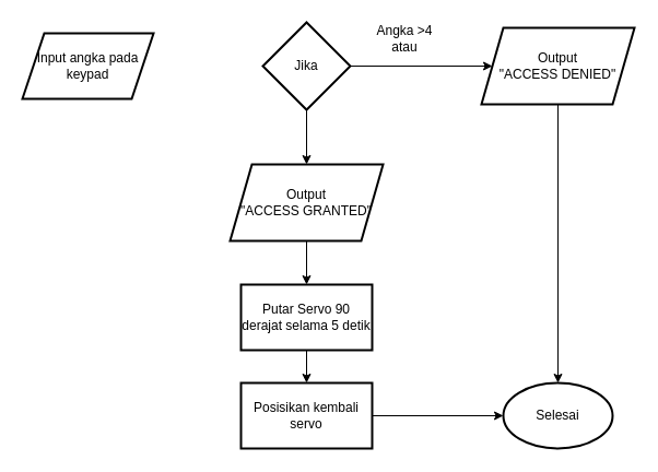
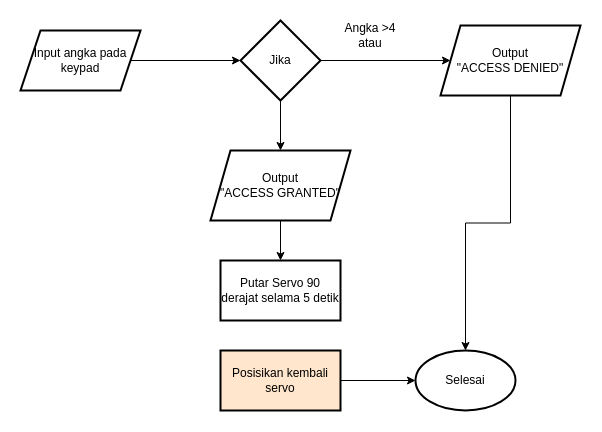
  <mxCell id="0" />
  <mxCell id="1" parent="0" />
+ <mxCell id="2" value="" style="edgeStyle=orthogonalEdgeStyle;rounded=0;orthogonalLoop=1;jettySize=auto;html=1;" edge="1" parent="1" source="3" target="6"><mxGeometry relative="1" as="geometry" /></mxCell>
  <mxCell id="3" value="Input angka pada&lt;br&gt;keypad" style="shape=parallelogram;perimeter=parallelogramPerimeter;whiteSpace=wrap;html=1;fixedSize=1;strokeWidth=2;" vertex="1" parent="1"><mxGeometry x="20" y="30" width="120" height="60" as="geometry" /></mxCell>
  <mxCell id="4" value="" style="edgeStyle=orthogonalEdgeStyle;rounded=0;orthogonalLoop=1;jettySize=auto;html=1;" edge="1" parent="1" source="6" target="7"><mxGeometry relative="1" as="geometry" /></mxCell>
  <mxCell id="5" value="" style="edgeStyle=orthogonalEdgeStyle;rounded=0;orthogonalLoop=1;jettySize=auto;html=1;" edge="1" parent="1" source="6" target="10"><mxGeometry relative="1" as="geometry" /></mxCell>
  <mxCell id="6" value="Jika" style="rhombus;whiteSpace=wrap;html=1;strokeWidth=2;" vertex="1" parent="1"><mxGeometry x="240" y="20" width="80" height="80" as="geometry" /></mxCell>
  <mxCell id="7" value="Output&lt;br&gt;&quot;ACCESS DENIED&quot;" style="shape=parallelogram;perimeter=parallelogramPerimeter;whiteSpace=wrap;html=1;fixedSize=1;strokeWidth=2;" vertex="1" parent="1"><mxGeometry x="440" y="25" width="140" height="70" as="geometry" /></mxCell>
  <mxCell id="8" value="Angka &amp;gt;4&lt;br&gt;atau&lt;span style=&quot;color: rgba(0, 0, 0, 0); font-family: monospace; font-size: 0px; text-align: start; text-wrap-mode: nowrap;&quot;&gt;%3CmxGraphModel%3E%3Croot%3E%3CmxCell%20id%3D%220%22%2F%3E%3CmxCell%20id%3D%221%22%20parent%3D%220%22%2F%3E%3CmxCell%20id%3D%222%22%20value%3D%22Angka%20%26amp%3Bgt%3B4%26lt%3Bbr%26gt%3Batau%26lt%3Bdiv%26gt%3B%26lt%3Bbr%2F%26gt%3B%26lt%3B%2Fdiv%26gt%3B%22%20style%3D%22text%3Bhtml%3D1%3Balign%3Dcenter%3BverticalAlign%3Dmiddle%3BwhiteSpace%3Dwrap%3Brounded%3D0%3B%22%20vertex%3D%221%22%20parent%3D%221%22%3E%3CmxGeometry%20x%3D%22330%22%20y%3D%22100%22%20width%3D%2260%22%20height%3D%2230%22%20as%3D%22geometry%22%2F%3E%3C%2FmxCell%3E%3C%2Froot%3E%3C%2FmxGraphModel%3E&lt;/span&gt;" style="text;html=1;align=center;verticalAlign=middle;whiteSpace=wrap;rounded=0;" vertex="1" parent="1"><mxGeometry x="340" y="20" width="60" height="30" as="geometry" /></mxCell>
  <mxCell id="9" value="" style="edgeStyle=orthogonalEdgeStyle;rounded=0;orthogonalLoop=1;jettySize=auto;html=1;" edge="1" parent="1" source="10" target="12"><mxGeometry relative="1" as="geometry" /></mxCell>
  <mxCell id="10" value="Output&lt;br&gt;&quot;ACCESS GRANTED&quot;" style="shape=parallelogram;perimeter=parallelogramPerimeter;whiteSpace=wrap;html=1;fixedSize=1;strokeWidth=2;" vertex="1" parent="1"><mxGeometry x="210" y="150" width="140" height="70" as="geometry" /></mxCell>
- <mxCell id="11" value="" style="edgeStyle=orthogonalEdgeStyle;rounded=0;orthogonalLoop=1;jettySize=auto;html=1;" edge="1" parent="1" source="12" target="13"><mxGeometry relative="1" as="geometry" /></mxCell>
  <mxCell id="12" value="Putar Servo 90 derajat selama 5 detik" style="whiteSpace=wrap;html=1;strokeWidth=2;" vertex="1" parent="1"><mxGeometry x="220" y="260" width="120" height="60" as="geometry" /></mxCell>
- <mxCell id="13" value="Posisikan kembali servo" style="whiteSpace=wrap;html=1;strokeWidth=2;" vertex="1" parent="1"><mxGeometry x="220" y="350" width="120" height="60" as="geometry" /></mxCell>
- <mxCell id="14" value="Selesai" style="strokeWidth=2;html=1;shape=mxgraph.flowchart.start_1;whiteSpace=wrap;" vertex="1" parent="1"><mxGeometry x="460" y="350" width="100" height="60" as="geometry" /></mxCell>
+ <mxCell id="13" value="Posisikan kembali servo" style="whiteSpace=wrap;html=1;strokeWidth=2;fillColor=#ffe6cc;" vertex="1" parent="1"><mxGeometry x="220" y="350" width="120" height="60" as="geometry" /></mxCell>
+ <mxCell id="14" value="Selesai" style="strokeWidth=2;html=1;shape=mxgraph.flowchart.start_1;whiteSpace=wrap;" vertex="1" parent="1"><mxGeometry x="415" y="350" width="100" height="60" as="geometry" /></mxCell>
  <mxCell id="15" style="edgeStyle=orthogonalEdgeStyle;rounded=0;orthogonalLoop=1;jettySize=auto;html=1;entryX=0.5;entryY=0;entryDx=0;entryDy=0;entryPerimeter=0;" edge="1" parent="1" source="7" target="14"><mxGeometry relative="1" as="geometry" /></mxCell>
  <mxCell id="16" style="edgeStyle=orthogonalEdgeStyle;rounded=0;orthogonalLoop=1;jettySize=auto;html=1;entryX=0;entryY=0.5;entryDx=0;entryDy=0;entryPerimeter=0;" edge="1" parent="1" source="13" target="14"><mxGeometry relative="1" as="geometry" /></mxCell>
